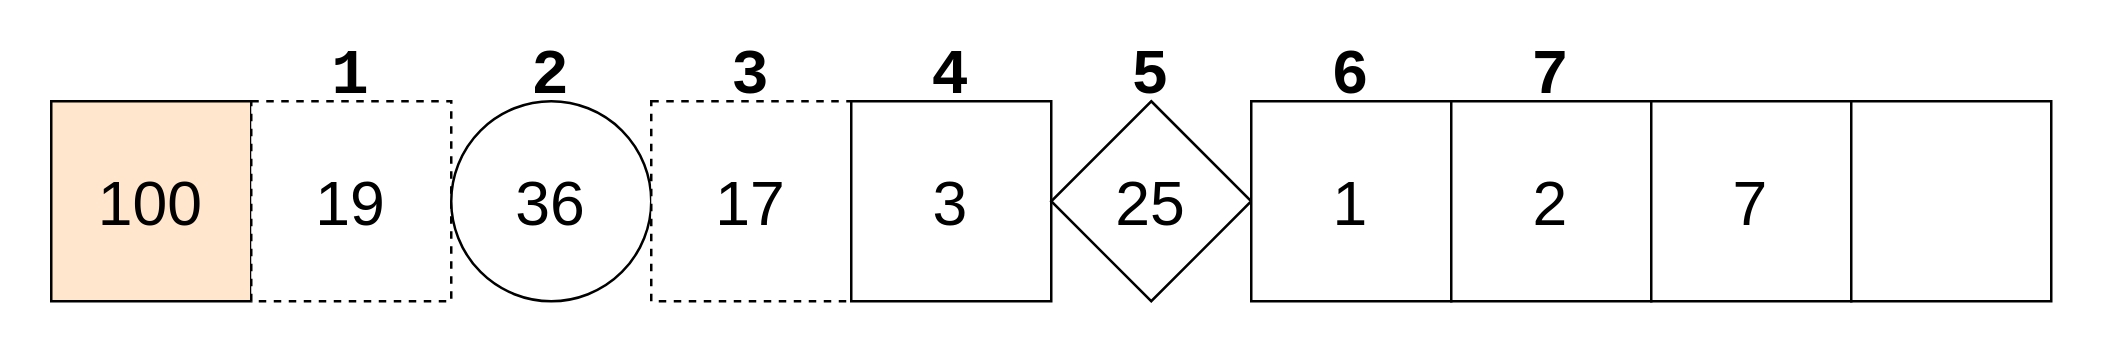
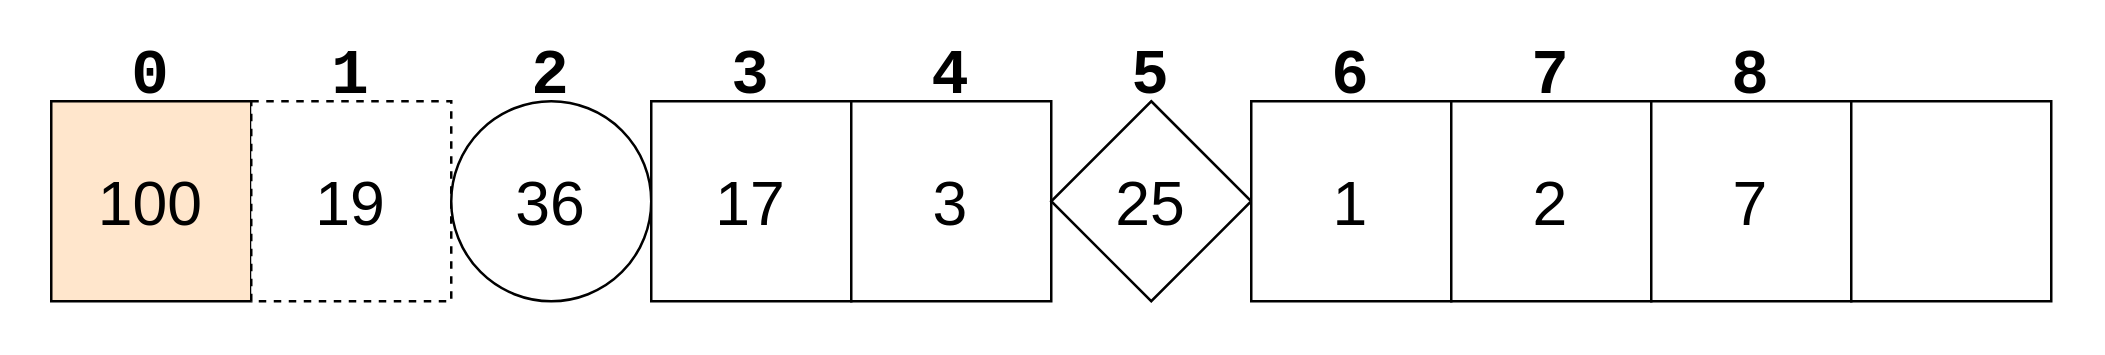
  <mxCell id="0" />
  <mxCell id="1" parent="0" />
  <mxCell id="2" value="" style="group" vertex="1" connectable="0" parent="1"><mxGeometry x="20" y="20" width="800" height="100" as="geometry" /></mxCell>
  <mxCell id="3" value="" style="group" vertex="1" connectable="0" parent="2"><mxGeometry y="20" width="800" height="80" as="geometry" /></mxCell>
  <mxCell id="4" value="&lt;font style=&quot;font-size: 25px;&quot;&gt;100&lt;/font&gt;" style="whiteSpace=wrap;html=1;aspect=fixed;fillColor=#ffe6cc;" vertex="1" parent="3"><mxGeometry width="80" height="80" as="geometry" /></mxCell>
  <mxCell id="5" value="&lt;font style=&quot;font-size: 25px;&quot;&gt;19&lt;/font&gt;" style="whiteSpace=wrap;html=1;aspect=fixed;dashed=1;" vertex="1" parent="3"><mxGeometry x="80" width="80" height="80" as="geometry" /></mxCell>
  <mxCell id="6" value="&lt;font style=&quot;font-size: 25px;&quot;&gt;36&lt;/font&gt;" style="ellipse;whiteSpace=wrap;html=1;aspect=fixed;" vertex="1" parent="3"><mxGeometry x="160" width="80" height="80" as="geometry" /></mxCell>
- <mxCell id="7" value="&lt;font style=&quot;font-size: 25px;&quot;&gt;17&lt;/font&gt;" style="whiteSpace=wrap;html=1;aspect=fixed;dashed=1;" vertex="1" parent="3"><mxGeometry x="240" width="80" height="80" as="geometry" /></mxCell>
+ <mxCell id="7" value="&lt;font style=&quot;font-size: 25px;&quot;&gt;17&lt;/font&gt;" style="whiteSpace=wrap;html=1;aspect=fixed;" vertex="1" parent="3"><mxGeometry x="240" width="80" height="80" as="geometry" /></mxCell>
  <mxCell id="8" value="&lt;font style=&quot;font-size: 25px;&quot;&gt;3&lt;/font&gt;" style="whiteSpace=wrap;html=1;aspect=fixed;" vertex="1" parent="3"><mxGeometry x="320" width="80" height="80" as="geometry" /></mxCell>
  <mxCell id="9" value="&lt;font style=&quot;font-size: 25px;&quot;&gt;25&lt;/font&gt;" style="rhombus;whiteSpace=wrap;html=1;aspect=fixed;" vertex="1" parent="3"><mxGeometry x="400" width="80" height="80" as="geometry" /></mxCell>
  <mxCell id="10" value="&lt;font style=&quot;font-size: 25px;&quot;&gt;1&lt;/font&gt;" style="whiteSpace=wrap;html=1;aspect=fixed;" vertex="1" parent="3"><mxGeometry x="480" width="80" height="80" as="geometry" /></mxCell>
  <mxCell id="11" value="&lt;font style=&quot;font-size: 25px;&quot;&gt;2&lt;/font&gt;" style="whiteSpace=wrap;html=1;aspect=fixed;" vertex="1" parent="3"><mxGeometry x="560" width="80" height="80" as="geometry" /></mxCell>
  <mxCell id="12" value="&lt;font style=&quot;font-size: 25px;&quot;&gt;7&lt;/font&gt;" style="whiteSpace=wrap;html=1;aspect=fixed;" vertex="1" parent="3"><mxGeometry x="640" width="80" height="80" as="geometry" /></mxCell>
  <mxCell id="13" value="" style="whiteSpace=wrap;html=1;aspect=fixed;" vertex="1" parent="3"><mxGeometry x="720" width="80" height="80" as="geometry" /></mxCell>
+ <mxCell id="14" value="0" style="text;html=1;strokeColor=none;fillColor=none;align=center;verticalAlign=middle;whiteSpace=wrap;rounded=0;fontSize=25;fontFamily=Courier New;fontStyle=1" vertex="1" parent="2"><mxGeometry width="80" height="20" as="geometry" /></mxCell>
  <mxCell id="15" value="1" style="text;html=1;strokeColor=none;fillColor=none;align=center;verticalAlign=middle;whiteSpace=wrap;rounded=0;fontSize=25;fontFamily=Courier New;fontStyle=1" vertex="1" parent="2"><mxGeometry x="80" width="80" height="20" as="geometry" /></mxCell>
  <mxCell id="16" value="2" style="text;html=1;strokeColor=none;fillColor=none;align=center;verticalAlign=middle;whiteSpace=wrap;rounded=0;fontSize=25;fontFamily=Courier New;fontStyle=1" vertex="1" parent="2"><mxGeometry x="160" width="80" height="20" as="geometry" /></mxCell>
  <mxCell id="17" value="3" style="text;html=1;strokeColor=none;fillColor=none;align=center;verticalAlign=middle;whiteSpace=wrap;rounded=0;fontSize=25;fontFamily=Courier New;fontStyle=1" vertex="1" parent="2"><mxGeometry x="240" width="80" height="20" as="geometry" /></mxCell>
  <mxCell id="18" value="4" style="text;html=1;strokeColor=none;fillColor=none;align=center;verticalAlign=middle;whiteSpace=wrap;rounded=0;fontSize=25;fontFamily=Courier New;fontStyle=1" vertex="1" parent="2"><mxGeometry x="320" width="80" height="20" as="geometry" /></mxCell>
  <mxCell id="19" value="5" style="text;html=1;strokeColor=none;fillColor=none;align=center;verticalAlign=middle;whiteSpace=wrap;rounded=0;fontSize=25;fontFamily=Courier New;fontStyle=1" vertex="1" parent="2"><mxGeometry x="400" width="80" height="20" as="geometry" /></mxCell>
  <mxCell id="20" value="6" style="text;html=1;strokeColor=none;fillColor=none;align=center;verticalAlign=middle;whiteSpace=wrap;rounded=0;fontSize=25;fontFamily=Courier New;fontStyle=1" vertex="1" parent="2"><mxGeometry x="480" width="80" height="20" as="geometry" /></mxCell>
  <mxCell id="21" value="7" style="text;html=1;strokeColor=none;fillColor=none;align=center;verticalAlign=middle;whiteSpace=wrap;rounded=0;fontSize=25;fontFamily=Courier New;fontStyle=1" vertex="1" parent="2"><mxGeometry x="560" width="80" height="20" as="geometry" /></mxCell>
+ <mxCell id="22" value="8" style="text;html=1;strokeColor=none;fillColor=none;align=center;verticalAlign=middle;whiteSpace=wrap;rounded=0;fontSize=25;fontFamily=Courier New;fontStyle=1" vertex="1" parent="2"><mxGeometry x="640" width="80" height="20" as="geometry" /></mxCell>
